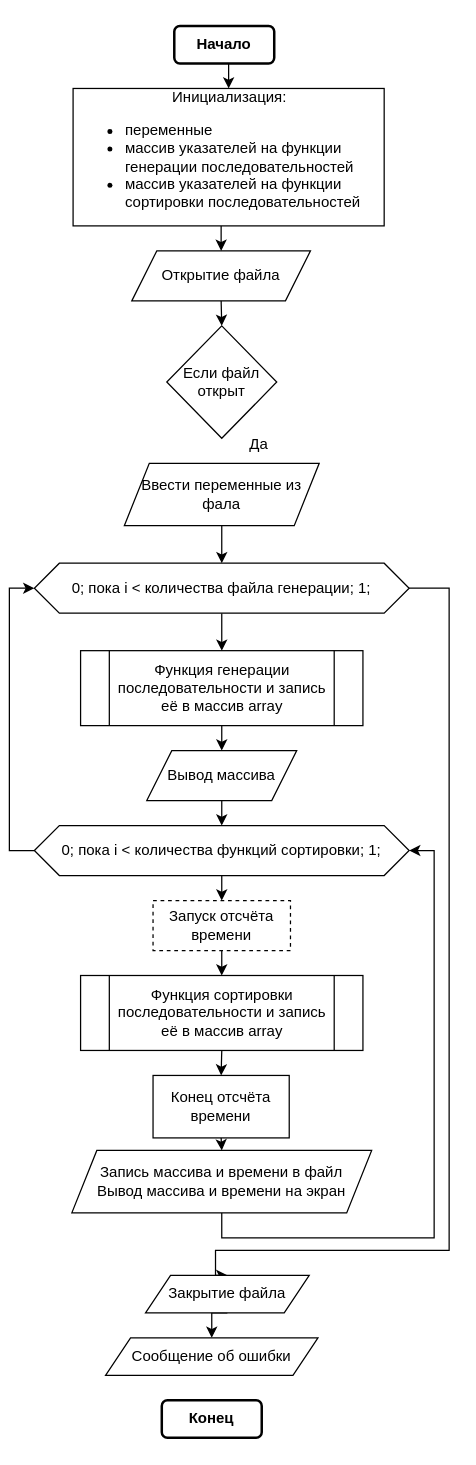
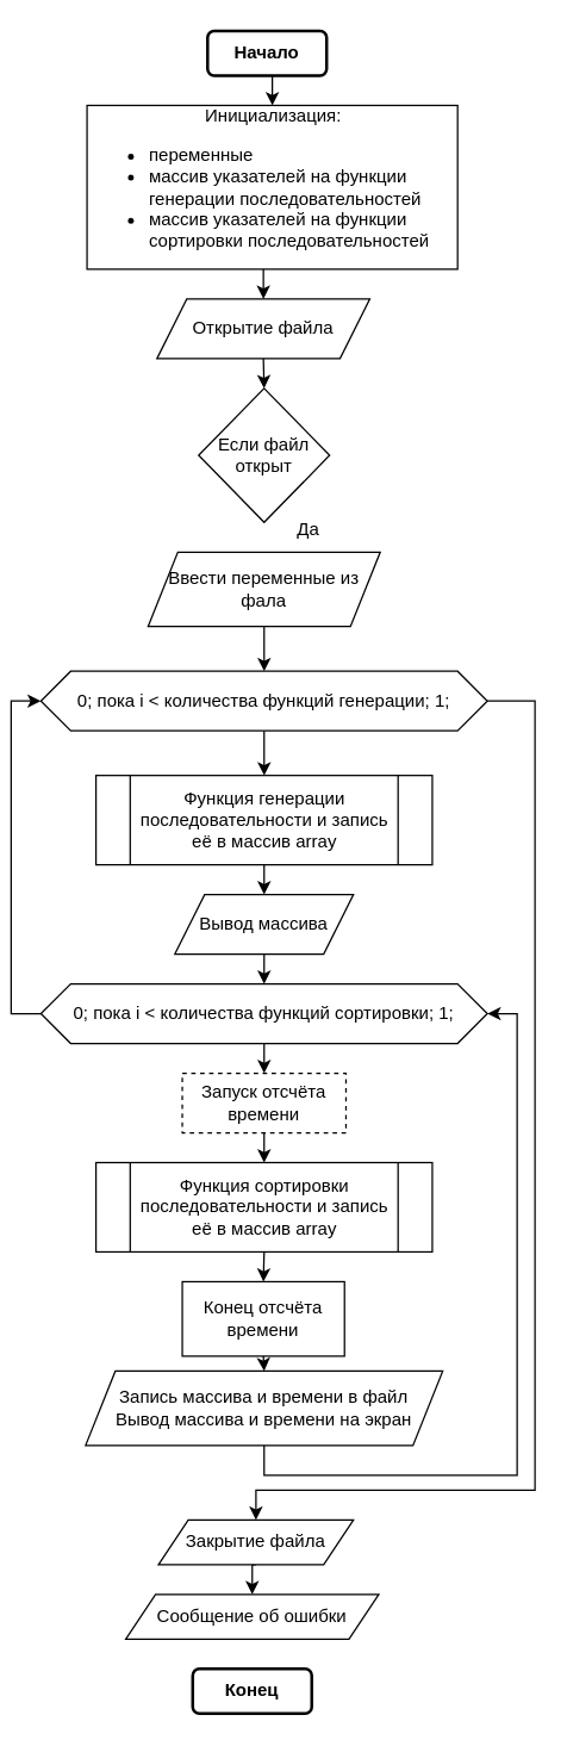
  <mxCell id="0" />
  <mxCell id="1" parent="0" />
  <mxCell id="2" style="edgeStyle=orthogonalEdgeStyle;rounded=0;orthogonalLoop=1;jettySize=auto;html=1;exitX=0.5;exitY=1;exitDx=0;exitDy=0;entryX=0.5;entryY=0;entryDx=0;entryDy=0;" edge="1" parent="1" source="3" target="5"><mxGeometry relative="1" as="geometry" /></mxCell>
  <mxCell id="3" value="&lt;b&gt;Начало&lt;/b&gt;" style="rounded=1;whiteSpace=wrap;html=1;strokeWidth=2;" vertex="1" parent="1"><mxGeometry x="132" y="20" width="80" height="30" as="geometry" /></mxCell>
  <mxCell id="4" style="edgeStyle=orthogonalEdgeStyle;rounded=0;orthogonalLoop=1;jettySize=auto;html=1;exitX=0.5;exitY=1;exitDx=0;exitDy=0;entryX=0.5;entryY=0;entryDx=0;entryDy=0;" edge="1" parent="1" target="7"><mxGeometry relative="1" as="geometry"><mxPoint x="169.5" y="170" as="sourcePoint" /></mxGeometry></mxCell>
  <mxCell id="5" value="&lt;div style=&quot;text-align: center;&quot;&gt;&lt;span style=&quot;background-color: initial;&quot;&gt;Инициализация:&lt;/span&gt;&lt;/div&gt;&lt;ul&gt;&lt;li&gt;переменные&lt;/li&gt;&lt;li&gt;массив указателей на функции генерации последовательностей&lt;/li&gt;&lt;li&gt;массив указателей на функции сортировки последовательностей&lt;/li&gt;&lt;/ul&gt;" style="rounded=0;whiteSpace=wrap;html=1;align=left;" vertex="1" parent="1"><mxGeometry x="51" y="70" width="249" height="110" as="geometry" /></mxCell>
  <mxCell id="6" style="edgeStyle=orthogonalEdgeStyle;rounded=0;orthogonalLoop=1;jettySize=auto;html=1;exitX=0.5;exitY=1;exitDx=0;exitDy=0;entryX=0.5;entryY=0;entryDx=0;entryDy=0;" edge="1" parent="1" source="7" target="8"><mxGeometry relative="1" as="geometry" /></mxCell>
  <mxCell id="7" value="Открытие файла" style="shape=parallelogram;perimeter=parallelogramPerimeter;whiteSpace=wrap;html=1;fixedSize=1;" vertex="1" parent="1"><mxGeometry x="98" y="200" width="143" height="40" as="geometry" /></mxCell>
  <mxCell id="8" value="Если файл открыт" style="rhombus;whiteSpace=wrap;html=1;" vertex="1" parent="1"><mxGeometry x="126" y="260" width="88" height="90" as="geometry" /></mxCell>
  <mxCell id="9" style="edgeStyle=orthogonalEdgeStyle;rounded=0;orthogonalLoop=1;jettySize=auto;html=1;exitX=0.5;exitY=1;exitDx=0;exitDy=0;entryX=0.5;entryY=0;entryDx=0;entryDy=0;" edge="1" parent="1" source="10" target="16"><mxGeometry relative="1" as="geometry" /></mxCell>
  <mxCell id="10" value="Ввести переменные из фала" style="shape=parallelogram;perimeter=parallelogramPerimeter;whiteSpace=wrap;html=1;fixedSize=1;" vertex="1" parent="1"><mxGeometry x="92" y="370" width="156" height="50" as="geometry" /></mxCell>
  <mxCell id="11" value="Да" style="text;html=1;strokeColor=none;fillColor=none;align=center;verticalAlign=middle;whiteSpace=wrap;rounded=0;" vertex="1" parent="1"><mxGeometry x="170" y="340" width="60" height="30" as="geometry" /></mxCell>
  <mxCell id="12" style="edgeStyle=orthogonalEdgeStyle;rounded=0;orthogonalLoop=1;jettySize=auto;html=1;exitX=0.5;exitY=1;exitDx=0;exitDy=0;entryX=0.5;entryY=0;entryDx=0;entryDy=0;" edge="1" parent="1" source="13" target="18"><mxGeometry relative="1" as="geometry" /></mxCell>
  <mxCell id="13" value="Функция генерации последовательности и запись её в массив array" style="shape=process;whiteSpace=wrap;html=1;backgroundOutline=1;" vertex="1" parent="1"><mxGeometry x="57" y="520" width="226" height="60" as="geometry" /></mxCell>
  <mxCell id="14" style="edgeStyle=orthogonalEdgeStyle;rounded=0;orthogonalLoop=1;jettySize=auto;html=1;exitX=0.5;exitY=1;exitDx=0;exitDy=0;entryX=0.5;entryY=0;entryDx=0;entryDy=0;" edge="1" parent="1" source="16" target="13"><mxGeometry relative="1" as="geometry" /></mxCell>
  <mxCell id="15" style="edgeStyle=orthogonalEdgeStyle;rounded=0;orthogonalLoop=1;jettySize=auto;html=1;exitX=1;exitY=0.5;exitDx=0;exitDy=0;entryX=0.5;entryY=0;entryDx=0;entryDy=0;" edge="1" parent="1" source="16" target="31"><mxGeometry relative="1" as="geometry"><Array as="points"><mxPoint x="352" y="470" /><mxPoint x="352" y="1000" /><mxPoint x="165" y="1000" /></Array></mxGeometry></mxCell>
- <mxCell id="16" value="0; пока i &amp;lt; количества файла генерации; 1;" style="shape=hexagon;perimeter=hexagonPerimeter2;whiteSpace=wrap;html=1;fixedSize=1;" vertex="1" parent="1"><mxGeometry x="20" y="450" width="300" height="40" as="geometry" /></mxCell>
+ <mxCell id="16" value="0; пока i &amp;lt; количества функций генерации; 1;" style="shape=hexagon;perimeter=hexagonPerimeter2;whiteSpace=wrap;html=1;fixedSize=1;" vertex="1" parent="1"><mxGeometry x="20" y="450" width="300" height="40" as="geometry" /></mxCell>
  <mxCell id="17" style="edgeStyle=orthogonalEdgeStyle;rounded=0;orthogonalLoop=1;jettySize=auto;html=1;exitX=0.5;exitY=1;exitDx=0;exitDy=0;entryX=0.5;entryY=0;entryDx=0;entryDy=0;" edge="1" parent="1" source="18" target="21"><mxGeometry relative="1" as="geometry" /></mxCell>
  <mxCell id="18" value="Вывод массива" style="shape=parallelogram;perimeter=parallelogramPerimeter;whiteSpace=wrap;html=1;fixedSize=1;" vertex="1" parent="1"><mxGeometry x="110" y="600" width="120" height="40" as="geometry" /></mxCell>
  <mxCell id="19" style="edgeStyle=orthogonalEdgeStyle;rounded=0;orthogonalLoop=1;jettySize=auto;html=1;exitX=0.5;exitY=1;exitDx=0;exitDy=0;entryX=0.5;entryY=0;entryDx=0;entryDy=0;" edge="1" parent="1" source="21" target="25"><mxGeometry relative="1" as="geometry" /></mxCell>
  <mxCell id="20" style="edgeStyle=orthogonalEdgeStyle;rounded=0;orthogonalLoop=1;jettySize=auto;html=1;exitX=0;exitY=0.5;exitDx=0;exitDy=0;entryX=0;entryY=0.5;entryDx=0;entryDy=0;" edge="1" parent="1" source="21" target="16"><mxGeometry relative="1" as="geometry" /></mxCell>
  <mxCell id="21" value="0; пока i &amp;lt; количества функций сортировки; 1;" style="shape=hexagon;perimeter=hexagonPerimeter2;whiteSpace=wrap;html=1;fixedSize=1;" vertex="1" parent="1"><mxGeometry x="20" y="660" width="300" height="40" as="geometry" /></mxCell>
  <mxCell id="22" style="edgeStyle=orthogonalEdgeStyle;rounded=0;orthogonalLoop=1;jettySize=auto;html=1;exitX=0.5;exitY=1;exitDx=0;exitDy=0;entryX=0.5;entryY=0;entryDx=0;entryDy=0;" edge="1" parent="1" source="23" target="27"><mxGeometry relative="1" as="geometry" /></mxCell>
  <mxCell id="23" value="Функция сортировки последовательности и запись её в массив array" style="shape=process;whiteSpace=wrap;html=1;backgroundOutline=1;" vertex="1" parent="1"><mxGeometry x="57" y="780" width="226" height="60" as="geometry" /></mxCell>
  <mxCell id="24" style="edgeStyle=orthogonalEdgeStyle;rounded=0;orthogonalLoop=1;jettySize=auto;html=1;exitX=0.5;exitY=1;exitDx=0;exitDy=0;entryX=0.5;entryY=0;entryDx=0;entryDy=0;" edge="1" parent="1" source="25" target="23"><mxGeometry relative="1" as="geometry" /></mxCell>
  <mxCell id="25" value="Запуск отсчёта времени" style="rounded=0;whiteSpace=wrap;html=1;dashed=1;" vertex="1" parent="1"><mxGeometry x="115" y="720" width="110" height="40" as="geometry" /></mxCell>
  <mxCell id="26" style="edgeStyle=orthogonalEdgeStyle;rounded=0;orthogonalLoop=1;jettySize=auto;html=1;exitX=0.5;exitY=1;exitDx=0;exitDy=0;entryX=0.5;entryY=0;entryDx=0;entryDy=0;" edge="1" parent="1" source="27" target="29"><mxGeometry relative="1" as="geometry" /></mxCell>
  <mxCell id="27" value="Конец отсчёта времени" style="rounded=0;whiteSpace=wrap;html=1;" vertex="1" parent="1"><mxGeometry x="115" y="860" width="109" height="50" as="geometry" /></mxCell>
  <mxCell id="28" style="edgeStyle=orthogonalEdgeStyle;rounded=0;orthogonalLoop=1;jettySize=auto;html=1;exitX=0.5;exitY=1;exitDx=0;exitDy=0;entryX=1;entryY=0.5;entryDx=0;entryDy=0;" edge="1" parent="1" source="29" target="21"><mxGeometry relative="1" as="geometry"><Array as="points"><mxPoint x="170" y="990" /><mxPoint x="340" y="990" /><mxPoint x="340" y="680" /></Array></mxGeometry></mxCell>
  <mxCell id="29" value="Запись массива и времени в файл&lt;br&gt;Вывод массива и времени на экран" style="shape=parallelogram;perimeter=parallelogramPerimeter;whiteSpace=wrap;html=1;fixedSize=1;" vertex="1" parent="1"><mxGeometry x="50" y="920" width="240" height="50" as="geometry" /></mxCell>
  <mxCell id="30" style="edgeStyle=orthogonalEdgeStyle;rounded=0;orthogonalLoop=1;jettySize=auto;html=1;exitX=0.5;exitY=1;exitDx=0;exitDy=0;entryX=0.5;entryY=0;entryDx=0;entryDy=0;" edge="1" parent="1" source="31" target="32"><mxGeometry relative="1" as="geometry" /></mxCell>
- <mxCell id="31" value="Закрытие файла" style="shape=parallelogram;perimeter=parallelogramPerimeter;whiteSpace=wrap;html=1;fixedSize=1;" vertex="1" parent="1"><mxGeometry x="109" y="1020" width="131" height="30" as="geometry" /></mxCell>
+ <mxCell id="31" value="Закрытие файла" style="shape=parallelogram;perimeter=parallelogramPerimeter;whiteSpace=wrap;html=1;fixedSize=1;" vertex="1" parent="1"><mxGeometry x="99" y="1020" width="131" height="30" as="geometry" /></mxCell>
  <mxCell id="32" value="Сообщение об ошибки" style="shape=parallelogram;perimeter=parallelogramPerimeter;whiteSpace=wrap;html=1;fixedSize=1;" vertex="1" parent="1"><mxGeometry x="77" y="1070" width="170" height="30" as="geometry" /></mxCell>
  <mxCell id="33" value="&lt;b&gt;Конец&lt;/b&gt;" style="rounded=1;whiteSpace=wrap;html=1;strokeWidth=2;" vertex="1" parent="1"><mxGeometry x="122" y="1120" width="80" height="30" as="geometry" /></mxCell>
